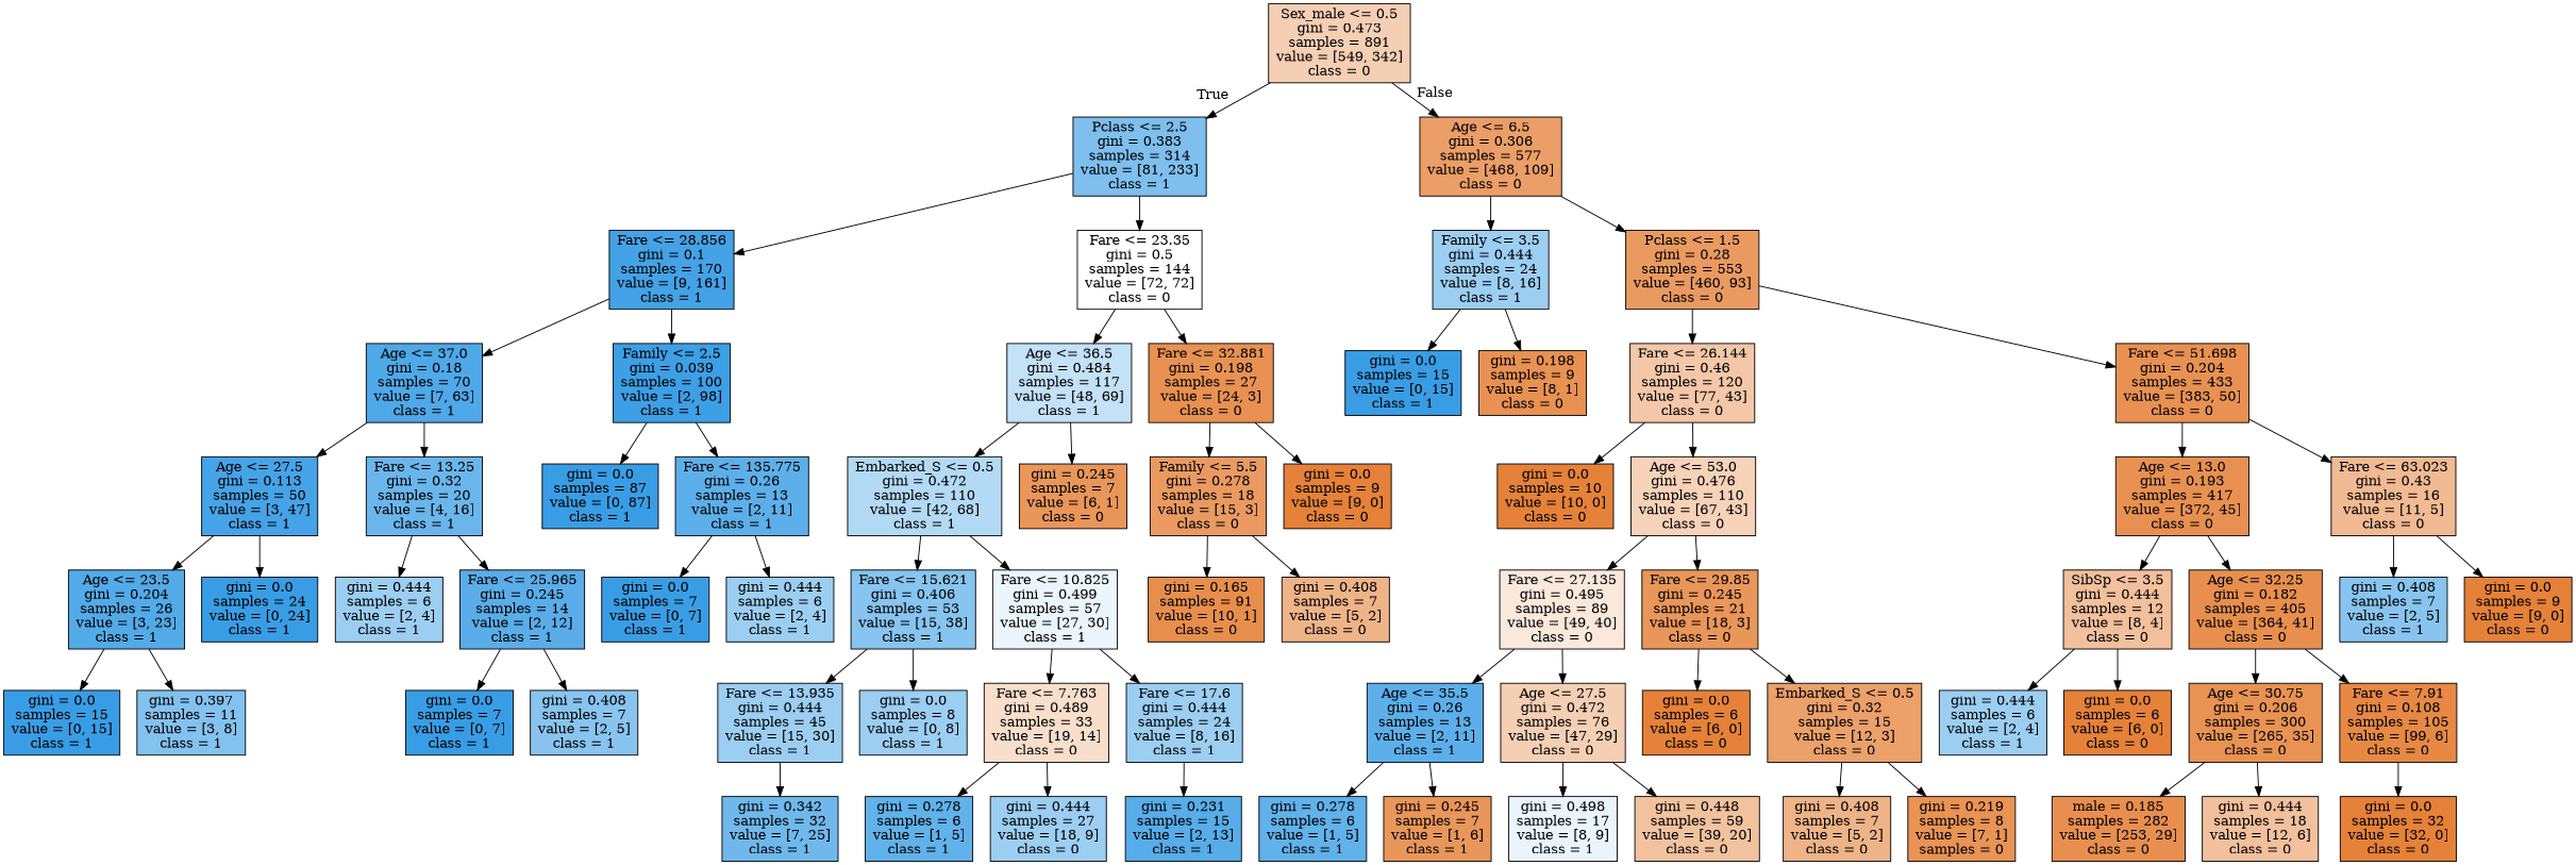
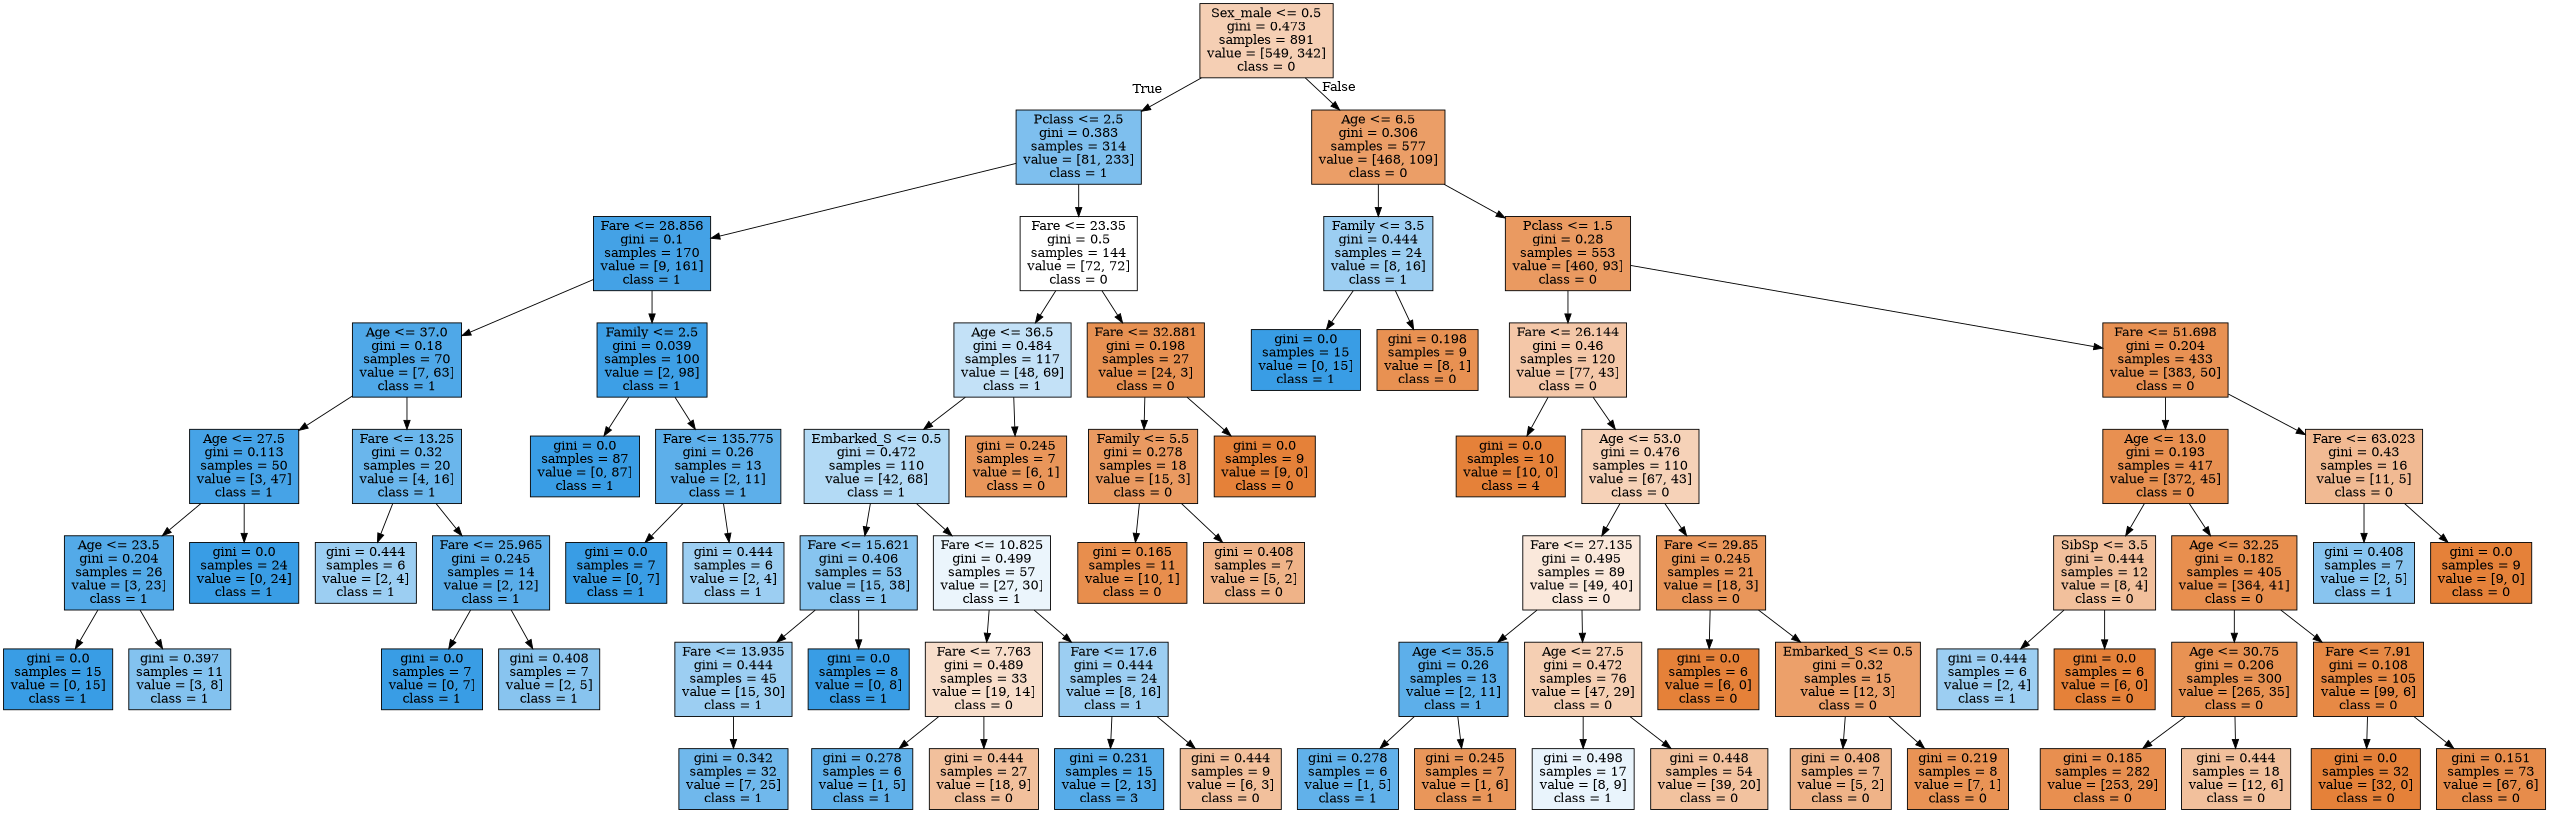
  digraph {
    node [color=black fillcolor="#399de5" shape=box style=filled]
    n1 [fillcolor="#f5cfb4" label="Sex_male <= 0.5\ngini = 0.473\nsamples = 891\nvalue = [549, 342]\nclass = 0"]
    n2 [fillcolor="#7ebfee" label="Pclass <= 2.5\ngini = 0.383\nsamples = 314\nvalue = [81, 233]\nclass = 1"]
    n3 [fillcolor="#eb9e67" label="Age <= 6.5\ngini = 0.306\nsamples = 577\nvalue = [468, 109]\nclass = 0"]
    n4 [fillcolor="#44a2e6" label="Fare <= 28.856\ngini = 0.1\nsamples = 170\nvalue = [9, 161]\nclass = 1"]
    n5 [fillcolor="#ffffff" label="Fare <= 23.35\ngini = 0.5\nsamples = 144\nvalue = [72, 72]\nclass = 0"]
    n6 [fillcolor="#9ccef2" label="Family <= 3.5\ngini = 0.444\nsamples = 24\nvalue = [8, 16]\nclass = 1"]
    n7 [fillcolor="#ea9a61" label="Pclass <= 1.5\ngini = 0.28\nsamples = 553\nvalue = [460, 93]\nclass = 0"]
    n8 [fillcolor="#4fa8e8" label="Age <= 37.0\ngini = 0.18\nsamples = 70\nvalue = [7, 63]\nclass = 1"]
    n9 [fillcolor="#3d9fe6" label="Family <= 2.5\ngini = 0.039\nsamples = 100\nvalue = [2, 98]\nclass = 1"]
    n10 [fillcolor="#c3e1f7" label="Age <= 36.5\ngini = 0.484\nsamples = 117\nvalue = [48, 69]\nclass = 1"]
    n11 [fillcolor="#e89152" label="Fare <= 32.881\ngini = 0.198\nsamples = 27\nvalue = [24, 3]\nclass = 0"]
    n12 [fillcolor="#46a3e7" label="Age <= 27.5\ngini = 0.113\nsamples = 50\nvalue = [3, 47]\nclass = 1"]
    n13 [fillcolor="#6ab6ec" label="Fare <= 13.25\ngini = 0.32\nsamples = 20\nvalue = [4, 16]\nclass = 1"]
    n14 [label="gini = 0.0\nsamples = 87\nvalue = [0, 87]\nclass = 1"]
    n15 [fillcolor="#5dafea" label="Fare <= 135.775\ngini = 0.26\nsamples = 13\nvalue = [2, 11]\nclass = 1"]
    n16 [fillcolor="#53aae8" label="Age <= 23.5\ngini = 0.204\nsamples = 26\nvalue = [3, 23]\nclass = 1"]
    n17 [label="gini = 0.0\nsamples = 24\nvalue = [0, 24]\nclass = 1"]
    n18 [fillcolor="#9ccef2" label="gini = 0.444\nsamples = 6\nvalue = [2, 4]\nclass = 1"]
    n19 [fillcolor="#5aade9" label="Fare <= 25.965\ngini = 0.245\nsamples = 14\nvalue = [2, 12]\nclass = 1"]
    n20 [label="gini = 0.0\nsamples = 15\nvalue = [0, 15]\nclass = 1"]
    n21 [fillcolor="#83c2ef" label="gini = 0.397\nsamples = 11\nvalue = [3, 8]\nclass = 1"]
    n22 [label="gini = 0.0\nsamples = 7\nvalue = [0, 7]\nclass = 1"]
    n23 [fillcolor="#88c4ef" label="gini = 0.408\nsamples = 7\nvalue = [2, 5]\nclass = 1"]
    n24 [label="gini = 0.0\nsamples = 7\nvalue = [0, 7]\nclass = 1"]
    n25 [fillcolor="#9ccef2" label="gini = 0.444\nsamples = 6\nvalue = [2, 4]\nclass = 1"]
    n26 [fillcolor="#b3daf5" label="Embarked_S <= 0.5\ngini = 0.472\nsamples = 110\nvalue = [42, 68]\nclass = 1"]
    n27 [fillcolor="#e9965a" label="gini = 0.245\nsamples = 7\nvalue = [6, 1]\nclass = 0"]
    n28 [fillcolor="#ea9a61" label="Family <= 5.5\ngini = 0.278\nsamples = 18\nvalue = [15, 3]\nclass = 0"]
    n29 [fillcolor="#e58139" label="gini = 0.0\nsamples = 9\nvalue = [9, 0]\nclass = 0"]
    n30 [fillcolor="#87c4ef" label="Fare <= 15.621\ngini = 0.406\nsamples = 53\nvalue = [15, 38]\nclass = 1"]
    n31 [fillcolor="#ebf5fc" label="Fare <= 10.825\ngini = 0.499\nsamples = 57\nvalue = [27, 30]\nclass = 1"]
    n32 [fillcolor="#9ccef2" label="Fare <= 13.935\ngini = 0.444\nsamples = 45\nvalue = [15, 30]\nclass = 1"]
-   n33 [fillcolor="#9ccef2" label="gini = 0.0\nsamples = 8\nvalue = [0, 8]\nclass = 1"]
+   n33 [label="gini = 0.0\nsamples = 8\nvalue = [0, 8]\nclass = 1"]
    n34 [fillcolor="#f8decb" label="Fare <= 7.763\ngini = 0.489\nsamples = 33\nvalue = [19, 14]\nclass = 0"]
    n35 [fillcolor="#9ccef2" label="Fare <= 17.6\ngini = 0.444\nsamples = 24\nvalue = [8, 16]\nclass = 1"]
    n36 [fillcolor="#70b8ec" label="gini = 0.342\nsamples = 32\nvalue = [7, 25]\nclass = 1"]
    n37 [fillcolor="#61b1ea" label="gini = 0.278\nsamples = 6\nvalue = [1, 5]\nclass = 1"]
-   n38 [fillcolor="#9ccef2" label="gini = 0.444\nsamples = 27\nvalue = [18, 9]\nclass = 0"]
-   n39 [fillcolor="#57ace9" label="gini = 0.231\nsamples = 15\nvalue = [2, 13]\nclass = 1"]
-   n41 [fillcolor="#e88e4d" label="gini = 0.165\nsamples = 91\nvalue = [10, 1]\nclass = 0"]
+   n38 [fillcolor="#f2c09c" label="gini = 0.444\nsamples = 27\nvalue = [18, 9]\nclass = 0"]
+   n39 [fillcolor="#57ace9" label="gini = 0.231\nsamples = 15\nvalue = [2, 13]\nclass = 3"]
+   n40 [fillcolor="#f2c09c" label="gini = 0.444\nsamples = 9\nvalue = [6, 3]\nclass = 0"]
+   n41 [fillcolor="#e88e4d" label="gini = 0.165\nsamples = 11\nvalue = [10, 1]\nclass = 0"]
    n42 [fillcolor="#efb388" label="gini = 0.408\nsamples = 7\nvalue = [5, 2]\nclass = 0"]
    n43 [label="gini = 0.0\nsamples = 15\nvalue = [0, 15]\nclass = 1"]
    n44 [fillcolor="#e89152" label="gini = 0.198\nsamples = 9\nvalue = [8, 1]\nclass = 0"]
    n45 [fillcolor="#f4c7a8" label="Fare <= 26.144\ngini = 0.46\nsamples = 120\nvalue = [77, 43]\nclass = 0"]
    n46 [fillcolor="#e89153" label="Fare <= 51.698\ngini = 0.204\nsamples = 433\nvalue = [383, 50]\nclass = 0"]
-   n47 [fillcolor="#e58139" label="gini = 0.0\nsamples = 10\nvalue = [10, 0]\nclass = 0"]
+   n47 [fillcolor="#e58139" label="gini = 0.0\nsamples = 10\nvalue = [10, 0]\nclass = 4"]
    n48 [fillcolor="#f6d2b8" label="Age <= 53.0\ngini = 0.476\nsamples = 110\nvalue = [67, 43]\nclass = 0"]
    n49 [fillcolor="#e89051" label="Age <= 13.0\ngini = 0.193\nsamples = 417\nvalue = [372, 45]\nclass = 0"]
    n50 [fillcolor="#f1ba93" label="Fare <= 63.023\ngini = 0.43\nsamples = 16\nvalue = [11, 5]\nclass = 0"]
    n51 [fillcolor="#fae8db" label="Fare <= 27.135\ngini = 0.495\nsamples = 89\nvalue = [49, 40]\nclass = 0"]
    n52 [fillcolor="#e9965a" label="Fare <= 29.85\ngini = 0.245\nsamples = 21\nvalue = [18, 3]\nclass = 0"]
    n53 [fillcolor="#5dafea" label="Age <= 35.5\ngini = 0.26\nsamples = 13\nvalue = [2, 11]\nclass = 1"]
    n54 [fillcolor="#f5cfb3" label="Age <= 27.5\ngini = 0.472\nsamples = 76\nvalue = [47, 29]\nclass = 0"]
    n55 [fillcolor="#e58139" label="gini = 0.0\nsamples = 6\nvalue = [6, 0]\nclass = 0"]
    n56 [fillcolor="#eca06a" label="Embarked_S <= 0.5\ngini = 0.32\nsamples = 15\nvalue = [12, 3]\nclass = 0"]
    n57 [fillcolor="#61b1ea" label="gini = 0.278\nsamples = 6\nvalue = [1, 5]\nclass = 1"]
    n58 [fillcolor="#e9965a" label="gini = 0.245\nsamples = 7\nvalue = [1, 6]\nclass = 1"]
    n59 [fillcolor="#e9f4fc" label="gini = 0.498\nsamples = 17\nvalue = [8, 9]\nclass = 1"]
-   n60 [fillcolor="#f2c29f" label="gini = 0.448\nsamples = 59\nvalue = [39, 20]\nclass = 0"]
+   n60 [fillcolor="#f2c29f" label="gini = 0.448\nsamples = 54\nvalue = [39, 20]\nclass = 0"]
    n61 [fillcolor="#efb388" label="gini = 0.408\nsamples = 7\nvalue = [5, 2]\nclass = 0"]
-   n62 [fillcolor="#e99355" label="gini = 0.219\nsamples = 8\nvalue = [7, 1]\nsamples = 0"]
+   n62 [fillcolor="#e99355" label="gini = 0.219\nsamples = 8\nvalue = [7, 1]\nclass = 0"]
    n63 [fillcolor="#f2c09c" label="SibSp <= 3.5\ngini = 0.444\nsamples = 12\nvalue = [8, 4]\nclass = 0"]
    n64 [fillcolor="#e88f4f" label="Age <= 32.25\ngini = 0.182\nsamples = 405\nvalue = [364, 41]\nclass = 0"]
    n65 [fillcolor="#88c4ef" label="gini = 0.408\nsamples = 7\nvalue = [2, 5]\nclass = 1"]
    n66 [fillcolor="#e58139" label="gini = 0.0\nsamples = 9\nvalue = [9, 0]\nclass = 0"]
    n67 [fillcolor="#9ccef2" label="gini = 0.444\nsamples = 6\nvalue = [2, 4]\nclass = 1"]
    n68 [fillcolor="#e58139" label="gini = 0.0\nsamples = 6\nvalue = [6, 0]\nclass = 0"]
    n69 [fillcolor="#e89253" label="Age <= 30.75\ngini = 0.206\nsamples = 300\nvalue = [265, 35]\nclass = 0"]
    n70 [fillcolor="#e78945" label="Fare <= 7.91\ngini = 0.108\nsamples = 105\nvalue = [99, 6]\nclass = 0"]
-   n71 [fillcolor="#e88f50" label="male = 0.185\nsamples = 282\nvalue = [253, 29]\nclass = 0"]
+   n71 [fillcolor="#e88f50" label="gini = 0.185\nsamples = 282\nvalue = [253, 29]\nclass = 0"]
    n72 [fillcolor="#f2c09c" label="gini = 0.444\nsamples = 18\nvalue = [12, 6]\nclass = 0"]
    n73 [fillcolor="#e58139" label="gini = 0.0\nsamples = 32\nvalue = [32, 0]\nclass = 0"]
+   n74 [fillcolor="#e78c4b" label="gini = 0.151\nsamples = 73\nvalue = [67, 6]\nclass = 0"]
    n1 -> n2 [headlabel=True labelangle=45 labeldistance=2.5]
    n1 -> n3 [headlabel=False labelangle=-45 labeldistance=2.5]
    n2 -> n4
    n2 -> n5
    n3 -> n6
    n3 -> n7
    n4 -> n8
    n4 -> n9
    n5 -> n10
    n5 -> n11
    n6 -> n43
    n6 -> n44
    n7 -> n45
    n7 -> n46
    n8 -> n12
    n8 -> n13
    n9 -> n14
    n9 -> n15
    n10 -> n26
    n10 -> n27
    n11 -> n28
    n11 -> n29
    n12 -> n16
    n12 -> n17
    n13 -> n18
    n13 -> n19
    n15 -> n24
    n15 -> n25
    n16 -> n20
    n16 -> n21
    n19 -> n22
    n19 -> n23
    n26 -> n30
    n26 -> n31
    n28 -> n41
    n28 -> n42
    n30 -> n32
    n30 -> n33
    n31 -> n34
    n31 -> n35
    n32 -> n36
    n34 -> n37
    n34 -> n38
    n35 -> n39
+   n35 -> n40
    n45 -> n47
    n45 -> n48
    n46 -> n49
    n46 -> n50
    n48 -> n51
    n48 -> n52
    n49 -> n63
    n49 -> n64
    n50 -> n65
    n50 -> n66
    n51 -> n53
    n51 -> n54
    n52 -> n55
    n52 -> n56
    n53 -> n57
    n53 -> n58
    n54 -> n59
    n54 -> n60
    n56 -> n61
    n56 -> n62
    n63 -> n67
    n63 -> n68
    n64 -> n69
    n64 -> n70
    n69 -> n71
    n69 -> n72
    n70 -> n73
+   n70 -> n74
  }
